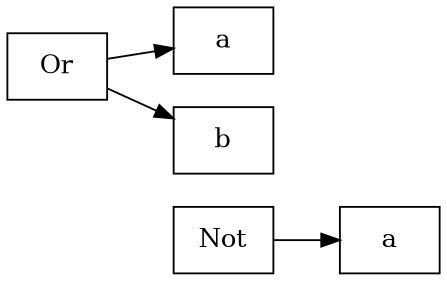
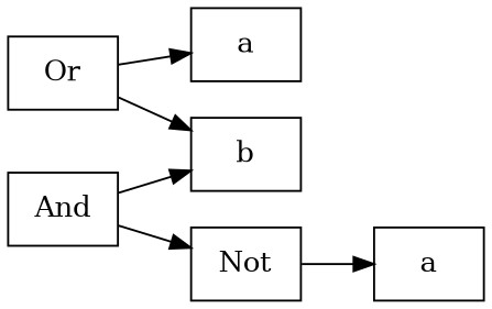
  digraph {
    rankdir=LR
    node [shape=box]
    n1 [label=Or]
    n2 [label=a]
    n3 [label=b]
+   n4 [label=And]
    n5 [label=Not]
    n6 [label=a]
    n1 -> n2
    n1 -> n3
+   n4 -> n3
+   n4 -> n5
    n5 -> n6
  }
